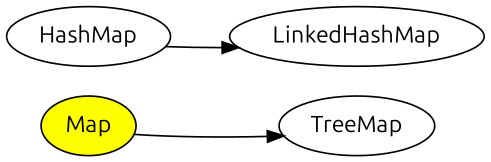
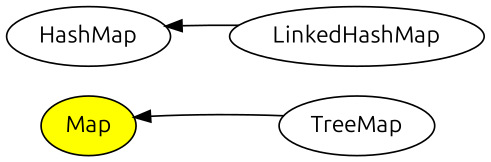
  digraph {
    fontname=Ubuntu
    rankdir=LR
    node [fontname=Ubuntu]
    edge [fontname=Ubuntu]
    Map [fillcolor=yellow style=filled]
    TreeMap
    HashMap
    LinkedHashMap
-   Map -> TreeMap
-   HashMap -> LinkedHashMap
+   TreeMap -> Map
+   LinkedHashMap -> HashMap
  }
